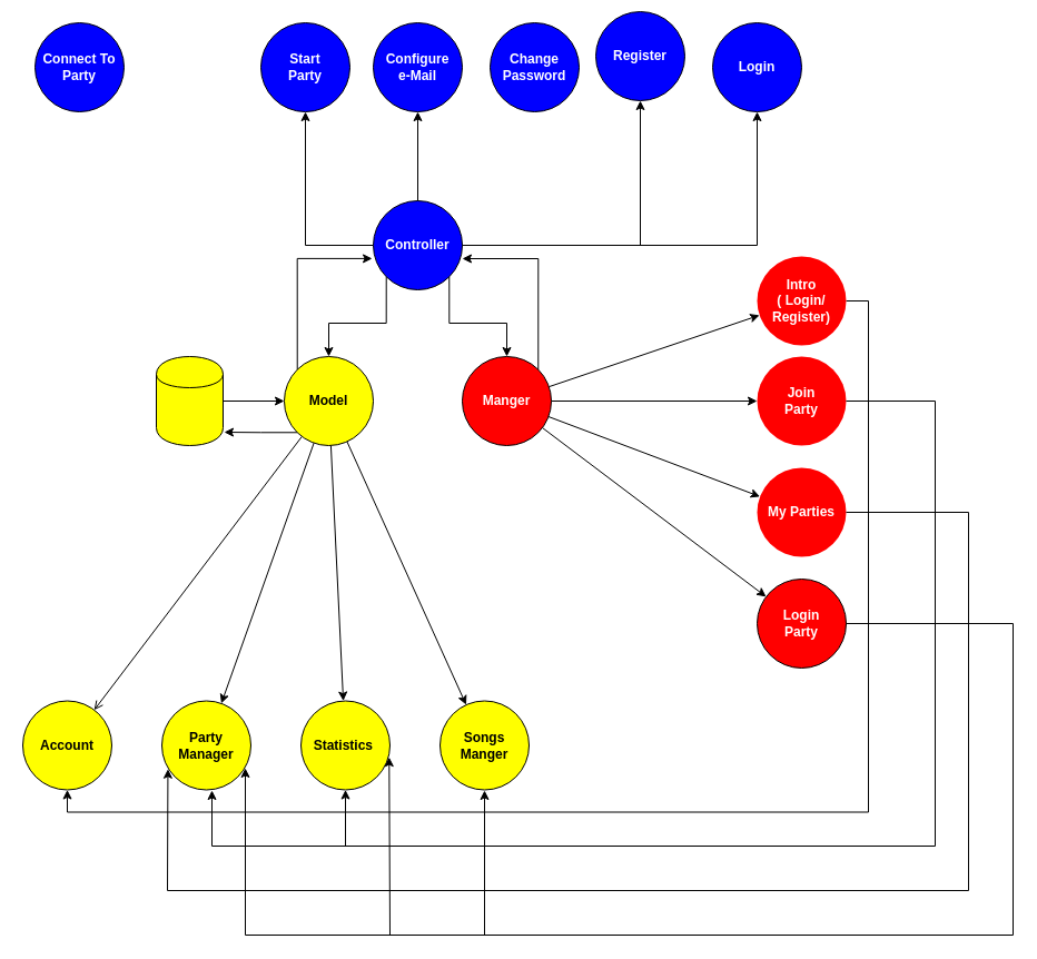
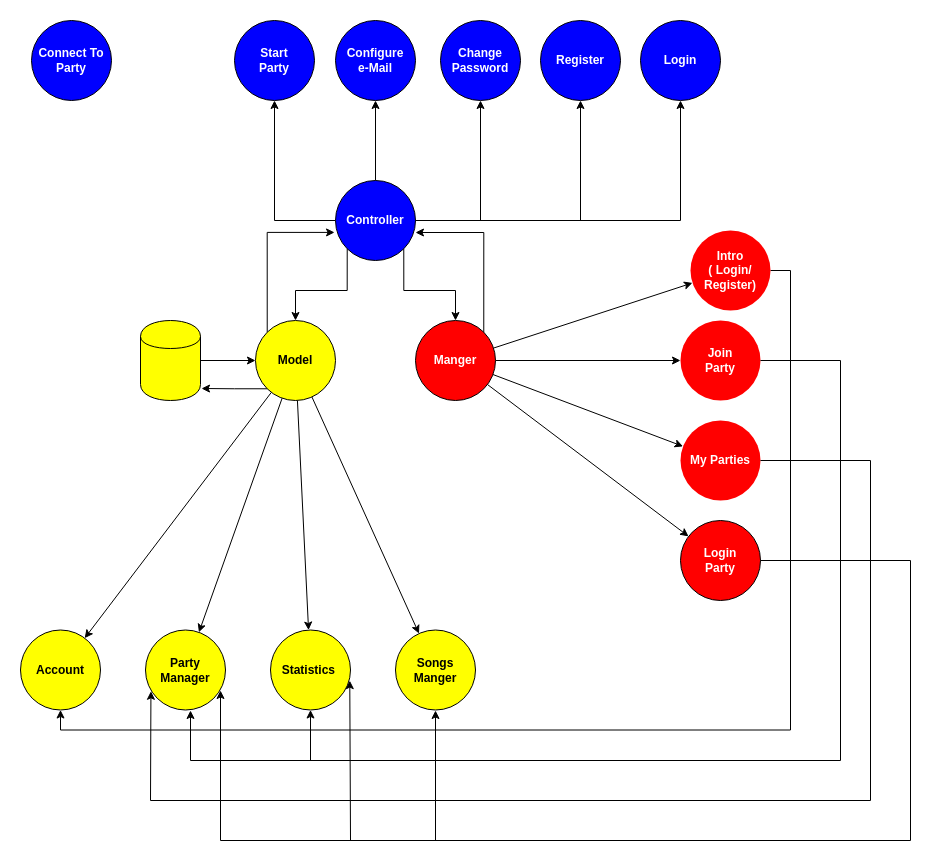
  <mxCell id="0" />
  <mxCell id="1" parent="0" />
  <mxCell id="2" value="" style="edgeStyle=orthogonalEdgeStyle;rounded=0;orthogonalLoop=1;jettySize=auto;html=1;" edge="1" parent="1" source="9" target="15"><mxGeometry relative="1" as="geometry" /></mxCell>
  <mxCell id="3" value="" style="edgeStyle=orthogonalEdgeStyle;rounded=0;orthogonalLoop=1;jettySize=auto;html=1;" edge="1" parent="1" source="9" target="14"><mxGeometry relative="1" as="geometry" /></mxCell>
+ <mxCell id="4" value="" style="edgeStyle=orthogonalEdgeStyle;rounded=0;orthogonalLoop=1;jettySize=auto;html=1;" edge="1" parent="1" source="9" target="13"><mxGeometry relative="1" as="geometry" /></mxCell>
  <mxCell id="5" style="edgeStyle=orthogonalEdgeStyle;rounded=0;orthogonalLoop=1;jettySize=auto;html=1;exitX=0;exitY=1;exitDx=0;exitDy=0;fontColor=#FFFFFF;" edge="1" parent="1" source="9" target="22"><mxGeometry relative="1" as="geometry" /></mxCell>
  <mxCell id="6" style="edgeStyle=orthogonalEdgeStyle;rounded=0;orthogonalLoop=1;jettySize=auto;html=1;exitX=1;exitY=1;exitDx=0;exitDy=0;fontColor=#FFFFFF;" edge="1" parent="1" source="9" target="32"><mxGeometry relative="1" as="geometry" /></mxCell>
  <mxCell id="7" value="" style="edgeStyle=orthogonalEdgeStyle;rounded=0;orthogonalLoop=1;jettySize=auto;html=1;fontColor=#FFFFFF;" edge="1" parent="1" source="9" target="11"><mxGeometry relative="1" as="geometry" /></mxCell>
  <mxCell id="8" value="" style="edgeStyle=orthogonalEdgeStyle;rounded=0;orthogonalLoop=1;jettySize=auto;html=1;fontColor=#FFFFFF;" edge="1" parent="1" source="9" target="10"><mxGeometry relative="1" as="geometry" /></mxCell>
  <mxCell id="9" value="Controller" style="ellipse;whiteSpace=wrap;html=1;aspect=fixed;strokeColor=#000000;fillColor=#0000FF;fontColor=#FFFFFF;fontStyle=1" vertex="1" parent="1"><mxGeometry x="335" y="180" width="80" height="80" as="geometry" /></mxCell>
  <mxCell id="10" value="Configure&lt;br&gt;e-Mail" style="ellipse;whiteSpace=wrap;html=1;aspect=fixed;strokeColor=#000000;fillColor=#0000FF;fontColor=#FFFFFF;fontStyle=1" vertex="1" parent="1"><mxGeometry x="335" y="20" width="80" height="80" as="geometry" /></mxCell>
  <mxCell id="11" value="Start&lt;br&gt;Party" style="ellipse;whiteSpace=wrap;html=1;aspect=fixed;strokeColor=#000000;fillColor=#0000FF;fontColor=#FFFFFF;fontStyle=1" vertex="1" parent="1"><mxGeometry x="234" y="20" width="80" height="80" as="geometry" /></mxCell>
  <mxCell id="12" value="Connect To&lt;br&gt;Party" style="ellipse;whiteSpace=wrap;html=1;aspect=fixed;strokeColor=#000000;fillColor=#0000FF;fontColor=#FFFFFF;fontStyle=1" vertex="1" parent="1"><mxGeometry x="31" y="20" width="80" height="80" as="geometry" /></mxCell>
  <mxCell id="13" value="Change&lt;br&gt;Password" style="ellipse;whiteSpace=wrap;html=1;aspect=fixed;strokeColor=#000000;fillColor=#0000FF;fontColor=#FFFFFF;fontStyle=1" vertex="1" parent="1"><mxGeometry x="440" y="20" width="80" height="80" as="geometry" /></mxCell>
- <mxCell id="14" value="Register" style="ellipse;whiteSpace=wrap;html=1;aspect=fixed;strokeColor=#000000;fillColor=#0000FF;fontColor=#FFFFFF;fontStyle=1" vertex="1" parent="1"><mxGeometry x="535" y="10" width="80" height="80" as="geometry" /></mxCell>
+ <mxCell id="14" value="Register" style="ellipse;whiteSpace=wrap;html=1;aspect=fixed;strokeColor=#000000;fillColor=#0000FF;fontColor=#FFFFFF;fontStyle=1" vertex="1" parent="1"><mxGeometry x="540" y="20" width="80" height="80" as="geometry" /></mxCell>
  <mxCell id="15" value="Login" style="ellipse;whiteSpace=wrap;html=1;aspect=fixed;strokeColor=#000000;fillColor=#0000FF;fontColor=#FFFFFF;fontStyle=1" vertex="1" parent="1"><mxGeometry x="640" y="20" width="80" height="80" as="geometry" /></mxCell>
  <mxCell id="16" style="edgeStyle=orthogonalEdgeStyle;rounded=0;orthogonalLoop=1;jettySize=auto;html=1;exitX=0;exitY=0;exitDx=0;exitDy=0;fontColor=#FFFFFF;entryX=-0.012;entryY=0.649;entryDx=0;entryDy=0;entryPerimeter=0;" edge="1" parent="1" source="22" target="9"><mxGeometry relative="1" as="geometry"><mxPoint x="267" y="230" as="targetPoint" /></mxGeometry></mxCell>
  <mxCell id="17" style="edgeStyle=elbowEdgeStyle;rounded=0;orthogonalLoop=1;jettySize=auto;html=1;exitX=0;exitY=1;exitDx=0;exitDy=0;entryX=1.017;entryY=0.85;entryDx=0;entryDy=0;entryPerimeter=0;fontColor=#FFFFFF;" edge="1" parent="1" source="22" target="39"><mxGeometry relative="1" as="geometry" /></mxCell>
- <mxCell id="18" value="" style="rounded=0;orthogonalLoop=1;jettySize=auto;html=1;fontColor=#FFFFFF;endArrow=open;" edge="1" parent="1" source="22" target="26"><mxGeometry relative="1" as="geometry" /></mxCell>
+ <mxCell id="18" value="" style="rounded=0;orthogonalLoop=1;jettySize=auto;html=1;fontColor=#FFFFFF;" edge="1" parent="1" source="22" target="26"><mxGeometry relative="1" as="geometry" /></mxCell>
  <mxCell id="19" value="" style="edgeStyle=none;rounded=0;orthogonalLoop=1;jettySize=auto;html=1;fontColor=#FFFFFF;" edge="1" parent="1" source="22" target="25"><mxGeometry relative="1" as="geometry" /></mxCell>
  <mxCell id="20" value="" style="edgeStyle=none;rounded=0;orthogonalLoop=1;jettySize=auto;html=1;fontColor=#FFFFFF;" edge="1" parent="1" source="22" target="24"><mxGeometry relative="1" as="geometry" /></mxCell>
  <mxCell id="21" value="" style="edgeStyle=none;rounded=0;orthogonalLoop=1;jettySize=auto;html=1;fontColor=#FFFFFF;" edge="1" parent="1" source="22" target="23"><mxGeometry relative="1" as="geometry" /></mxCell>
  <mxCell id="22" value="Model" style="ellipse;whiteSpace=wrap;html=1;aspect=fixed;fillColor=#FFFF00;fontColor=#000000;fontStyle=1;labelBorderColor=none;labelBackgroundColor=none;" vertex="1" parent="1"><mxGeometry x="255" y="320" width="80" height="80" as="geometry" /></mxCell>
  <mxCell id="23" value="Statistics&amp;nbsp;" style="ellipse;whiteSpace=wrap;html=1;aspect=fixed;fillColor=#FFFF00;fontColor=#000000;fontStyle=1;labelBorderColor=none;labelBackgroundColor=none;" vertex="1" parent="1"><mxGeometry x="270" y="629.5" width="80" height="80" as="geometry" /></mxCell>
  <mxCell id="24" value="Songs&lt;br&gt;Manger" style="ellipse;whiteSpace=wrap;html=1;aspect=fixed;fillColor=#FFFF00;fontColor=#000000;fontStyle=1;labelBorderColor=none;labelBackgroundColor=none;" vertex="1" parent="1"><mxGeometry x="395" y="629.5" width="80" height="80" as="geometry" /></mxCell>
  <mxCell id="25" value="Party Manager" style="ellipse;whiteSpace=wrap;html=1;aspect=fixed;fillColor=#FFFF00;fontColor=#000000;fontStyle=1;labelBorderColor=none;labelBackgroundColor=none;" vertex="1" parent="1"><mxGeometry x="145" y="629.5" width="80" height="80" as="geometry" /></mxCell>
  <mxCell id="26" value="Account" style="ellipse;whiteSpace=wrap;html=1;aspect=fixed;fillColor=#FFFF00;fontColor=#000000;fontStyle=1;labelBorderColor=none;labelBackgroundColor=none;" vertex="1" parent="1"><mxGeometry x="20" y="629.5" width="80" height="80" as="geometry" /></mxCell>
  <mxCell id="27" style="edgeStyle=orthogonalEdgeStyle;rounded=0;orthogonalLoop=1;jettySize=auto;html=1;exitX=1;exitY=0;exitDx=0;exitDy=0;entryX=1;entryY=0.65;entryDx=0;entryDy=0;entryPerimeter=0;fontColor=#FFFFFF;" edge="1" parent="1" source="32" target="9"><mxGeometry relative="1" as="geometry" /></mxCell>
  <mxCell id="28" value="" style="rounded=0;orthogonalLoop=1;jettySize=auto;html=1;fontColor=#000000;" edge="1" parent="1" source="32" target="37"><mxGeometry relative="1" as="geometry" /></mxCell>
  <mxCell id="29" value="" style="rounded=0;orthogonalLoop=1;jettySize=auto;html=1;fontColor=#000000;" edge="1" parent="1" source="32" target="35"><mxGeometry relative="1" as="geometry" /></mxCell>
  <mxCell id="30" value="" style="rounded=0;orthogonalLoop=1;jettySize=auto;html=1;fontColor=#000000;" edge="1" parent="1" source="32" target="34"><mxGeometry relative="1" as="geometry" /></mxCell>
  <mxCell id="31" value="" style="edgeStyle=none;rounded=0;orthogonalLoop=1;jettySize=auto;html=1;fontColor=#000000;" edge="1" parent="1" source="32" target="33"><mxGeometry relative="1" as="geometry" /></mxCell>
  <mxCell id="32" value="Manger" style="ellipse;whiteSpace=wrap;html=1;aspect=fixed;fillColor=#FF0000;fontColor=#FFFFFF;fontStyle=1" vertex="1" parent="1"><mxGeometry x="415" y="320" width="80" height="80" as="geometry" /></mxCell>
  <mxCell id="33" value="Login&lt;br&gt;Party" style="ellipse;whiteSpace=wrap;html=1;aspect=fixed;fillColor=#FF0000;fontColor=#FFFFFF;fontStyle=1" vertex="1" parent="1"><mxGeometry x="680" y="520" width="80" height="80" as="geometry" /></mxCell>
  <mxCell id="34" value="Join&lt;br&gt;Party" style="ellipse;whiteSpace=wrap;html=1;aspect=fixed;fillColor=#FF0000;fontColor=#FFFFFF;fontStyle=1;strokeColor=none;" vertex="1" parent="1"><mxGeometry x="680" y="320" width="80" height="80" as="geometry" /></mxCell>
  <mxCell id="35" value="My Parties" style="ellipse;whiteSpace=wrap;html=1;aspect=fixed;fillColor=#FF0000;fontColor=#FFFFFF;fontStyle=1;direction=south;strokeColor=none;rotation=0;" vertex="1" parent="1"><mxGeometry x="680" y="420" width="80" height="80" as="geometry" /></mxCell>
  <mxCell id="36" style="edgeStyle=orthogonalEdgeStyle;rounded=0;orthogonalLoop=1;jettySize=auto;html=1;exitX=1;exitY=0.5;exitDx=0;exitDy=0;entryX=0.5;entryY=1;entryDx=0;entryDy=0;fontColor=#000000;elbow=vertical;" edge="1" parent="1" source="37" target="26"><mxGeometry relative="1" as="geometry" /></mxCell>
- <mxCell id="37" value="Intro&lt;br&gt;( Login/ Register)" style="ellipse;whiteSpace=wrap;html=1;aspect=fixed;fillColor=#FF0000;fontColor=#FFFFFF;fontStyle=1;strokeColor=none;" vertex="1" parent="1"><mxGeometry x="680" y="230" width="80" height="80" as="geometry" /></mxCell>
+ <mxCell id="37" value="Intro&lt;br&gt;( Login/ Register)" style="ellipse;whiteSpace=wrap;html=1;aspect=fixed;fillColor=#FF0000;fontColor=#FFFFFF;fontStyle=1;strokeColor=none;" vertex="1" parent="1"><mxGeometry x="690" y="230" width="80" height="80" as="geometry" /></mxCell>
  <mxCell id="38" value="" style="edgeStyle=orthogonalEdgeStyle;rounded=0;orthogonalLoop=1;jettySize=auto;html=1;fontColor=#FFFFFF;" edge="1" parent="1" source="39" target="22"><mxGeometry relative="1" as="geometry" /></mxCell>
  <mxCell id="39" value="" style="shape=cylinder;whiteSpace=wrap;html=1;boundedLbl=1;backgroundOutline=1;labelBackgroundColor=none;strokeColor=#000000;fillColor=#FFFF00;fontColor=#FFFFFF;" vertex="1" parent="1"><mxGeometry x="140" y="320" width="60" height="80" as="geometry" /></mxCell>
  <mxCell id="40" value="" style="endArrow=none;html=1;fontColor=#000000;exitX=1;exitY=0.5;exitDx=0;exitDy=0;" edge="1" parent="1" source="34"><mxGeometry width="50" height="50" relative="1" as="geometry"><mxPoint x="800" y="400" as="sourcePoint" /><mxPoint x="840" y="360" as="targetPoint" /></mxGeometry></mxCell>
  <mxCell id="41" value="" style="endArrow=none;html=1;fontColor=#000000;" edge="1" parent="1"><mxGeometry width="50" height="50" relative="1" as="geometry"><mxPoint x="840" y="360" as="sourcePoint" /><mxPoint x="840" y="760" as="targetPoint" /></mxGeometry></mxCell>
  <mxCell id="42" value="" style="endArrow=none;html=1;fontColor=#000000;" edge="1" parent="1"><mxGeometry width="50" height="50" relative="1" as="geometry"><mxPoint x="190" y="760" as="sourcePoint" /><mxPoint x="840" y="760" as="targetPoint" /></mxGeometry></mxCell>
  <mxCell id="43" value="" style="endArrow=classic;html=1;fontColor=#000000;" edge="1" parent="1"><mxGeometry width="50" height="50" relative="1" as="geometry"><mxPoint x="190" y="760" as="sourcePoint" /><mxPoint x="190" y="710" as="targetPoint" /></mxGeometry></mxCell>
  <mxCell id="44" value="" style="endArrow=none;html=1;fontColor=#000000;exitX=0.5;exitY=0;exitDx=0;exitDy=0;" edge="1" parent="1" source="35"><mxGeometry width="50" height="50" relative="1" as="geometry"><mxPoint x="900" y="580" as="sourcePoint" /><mxPoint x="870" y="460" as="targetPoint" /></mxGeometry></mxCell>
  <mxCell id="45" value="" style="endArrow=none;html=1;fontColor=#000000;" edge="1" parent="1"><mxGeometry width="50" height="50" relative="1" as="geometry"><mxPoint x="870" y="460" as="sourcePoint" /><mxPoint x="870" y="800" as="targetPoint" /></mxGeometry></mxCell>
  <mxCell id="46" value="" style="endArrow=none;html=1;fontColor=#000000;" edge="1" parent="1"><mxGeometry width="50" height="50" relative="1" as="geometry"><mxPoint x="150" y="800" as="sourcePoint" /><mxPoint x="870" y="800" as="targetPoint" /></mxGeometry></mxCell>
  <mxCell id="47" value="" style="endArrow=classic;html=1;fontColor=#000000;entryX=0.068;entryY=0.766;entryDx=0;entryDy=0;entryPerimeter=0;" edge="1" parent="1" target="25"><mxGeometry width="50" height="50" relative="1" as="geometry"><mxPoint x="150" y="800" as="sourcePoint" /><mxPoint x="260" y="780" as="targetPoint" /></mxGeometry></mxCell>
  <mxCell id="48" value="" style="endArrow=classic;html=1;fontColor=#000000;entryX=0.5;entryY=1;entryDx=0;entryDy=0;" edge="1" parent="1" target="23"><mxGeometry width="50" height="50" relative="1" as="geometry"><mxPoint x="310" y="760" as="sourcePoint" /><mxPoint x="420" y="670" as="targetPoint" /></mxGeometry></mxCell>
  <mxCell id="49" value="" style="endArrow=none;html=1;fontColor=#000000;exitX=1;exitY=0.5;exitDx=0;exitDy=0;" edge="1" parent="1" source="33"><mxGeometry width="50" height="50" relative="1" as="geometry"><mxPoint x="880" y="730" as="sourcePoint" /><mxPoint x="910" y="560" as="targetPoint" /></mxGeometry></mxCell>
  <mxCell id="50" value="" style="endArrow=none;html=1;fontColor=#000000;" edge="1" parent="1"><mxGeometry width="50" height="50" relative="1" as="geometry"><mxPoint x="910" y="560" as="sourcePoint" /><mxPoint x="910" y="840" as="targetPoint" /></mxGeometry></mxCell>
  <mxCell id="51" value="" style="endArrow=none;html=1;fontColor=#000000;" edge="1" parent="1"><mxGeometry width="50" height="50" relative="1" as="geometry"><mxPoint x="220" y="840" as="sourcePoint" /><mxPoint x="910" y="840" as="targetPoint" /></mxGeometry></mxCell>
  <mxCell id="52" value="" style="endArrow=classic;html=1;fontColor=#000000;" edge="1" parent="1"><mxGeometry width="50" height="50" relative="1" as="geometry"><mxPoint x="220" y="840" as="sourcePoint" /><mxPoint x="220" y="690" as="targetPoint" /></mxGeometry></mxCell>
  <mxCell id="53" value="" style="endArrow=classic;html=1;fontColor=#000000;entryX=0.991;entryY=0.633;entryDx=0;entryDy=0;entryPerimeter=0;" edge="1" parent="1" target="23"><mxGeometry width="50" height="50" relative="1" as="geometry"><mxPoint x="350" y="840" as="sourcePoint" /><mxPoint x="610" y="820" as="targetPoint" /></mxGeometry></mxCell>
  <mxCell id="54" value="" style="endArrow=classic;html=1;fontColor=#000000;" edge="1" parent="1"><mxGeometry width="50" height="50" relative="1" as="geometry"><mxPoint x="435" y="840" as="sourcePoint" /><mxPoint x="435" y="710" as="targetPoint" /></mxGeometry></mxCell>
